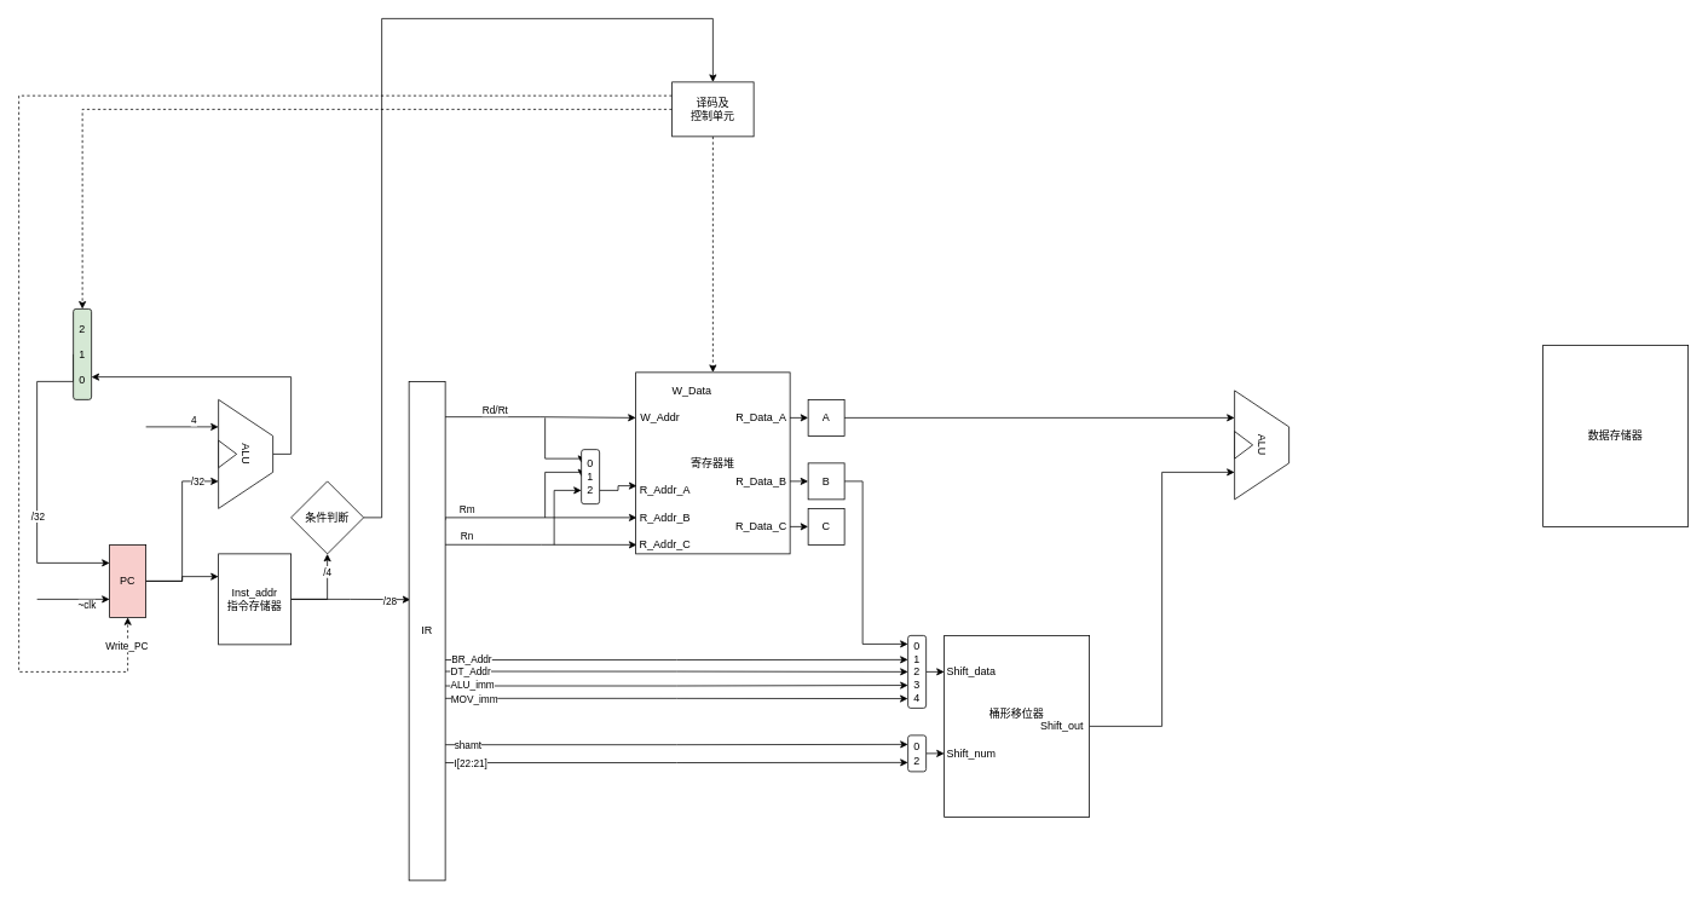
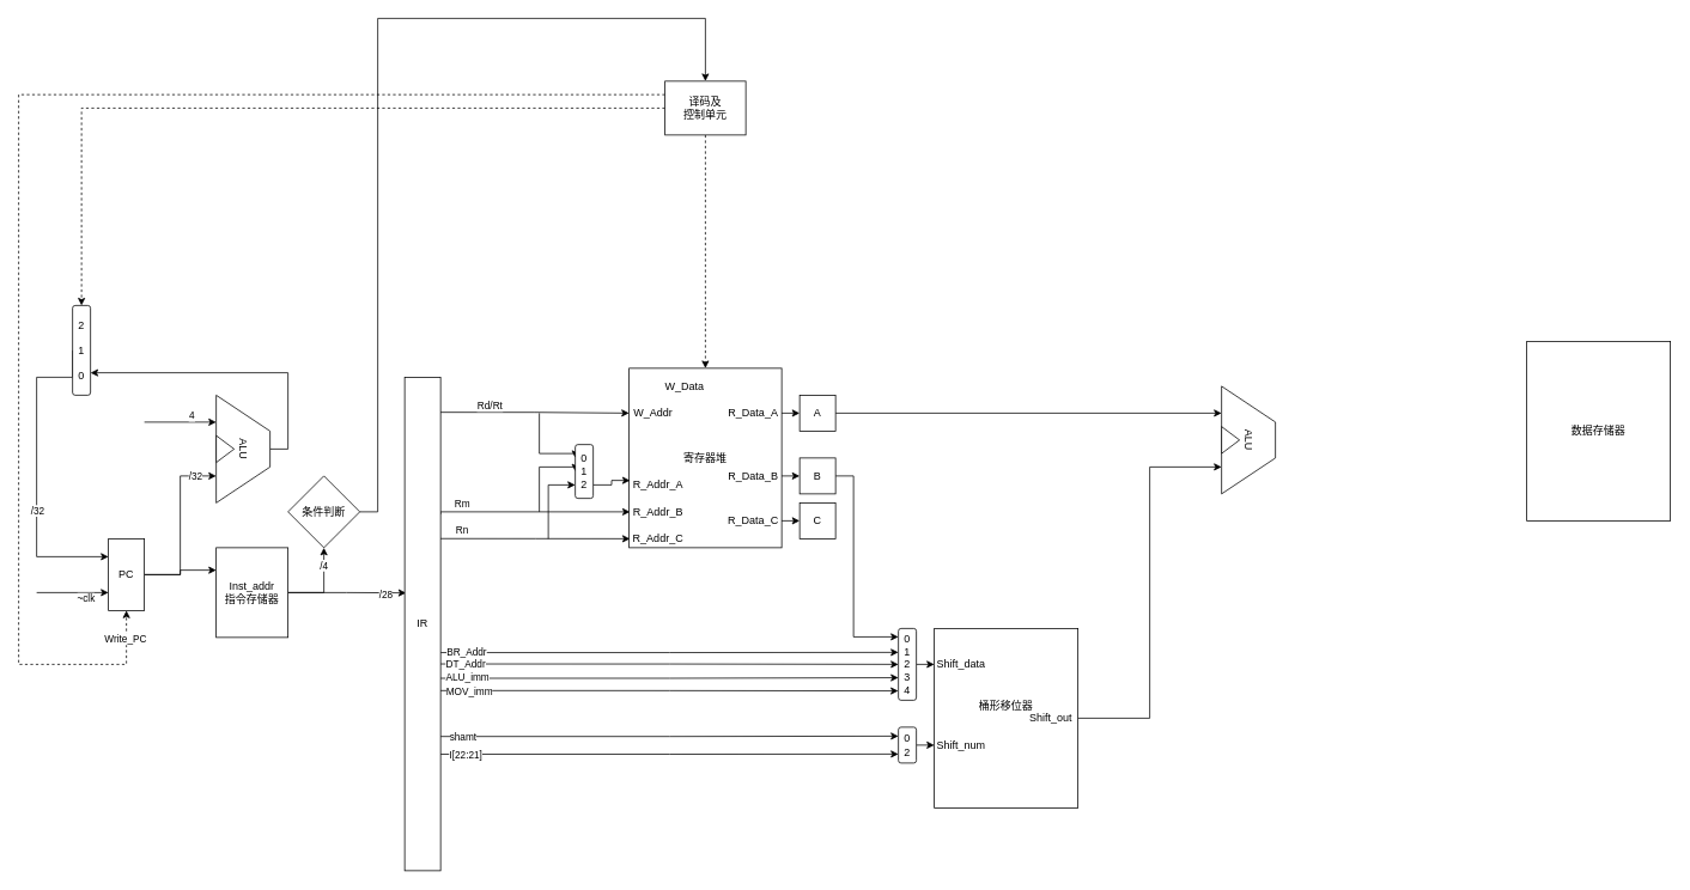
  <mxCell id="0" />
  <mxCell id="1" parent="0" />
  <mxCell id="2" style="edgeStyle=orthogonalEdgeStyle;rounded=0;orthogonalLoop=1;jettySize=auto;html=1;exitX=1;exitY=0.5;exitDx=0;exitDy=0;entryX=0;entryY=0.25;entryDx=0;entryDy=0;" parent="1" source="5" target="16" edge="1"><mxGeometry relative="1" as="geometry" /></mxCell>
  <mxCell id="3" style="edgeStyle=orthogonalEdgeStyle;rounded=0;orthogonalLoop=1;jettySize=auto;html=1;exitX=1;exitY=0.5;exitDx=0;exitDy=0;entryX=0.75;entryY=1;entryDx=0;entryDy=0;" parent="1" source="5" target="10" edge="1"><mxGeometry relative="1" as="geometry" /></mxCell>
  <mxCell id="4" value="/32" style="edgeLabel;html=1;align=center;verticalAlign=middle;resizable=0;points=[];" parent="3" vertex="1" connectable="0"><mxGeometry x="0.683" relative="1" as="geometry"><mxPoint x="6" as="offset" /></mxGeometry></mxCell>
- <mxCell id="5" value="PC" style="rounded=0;whiteSpace=wrap;html=1;fillColor=#f8cecc;" parent="1" vertex="1"><mxGeometry x="120" y="600" width="40" height="80" as="geometry" /></mxCell>
+ <mxCell id="5" value="PC" style="rounded=0;whiteSpace=wrap;html=1;" parent="1" vertex="1"><mxGeometry x="120" y="600" width="40" height="80" as="geometry" /></mxCell>
  <mxCell id="6" style="edgeStyle=orthogonalEdgeStyle;rounded=0;orthogonalLoop=1;jettySize=auto;html=1;exitX=0;exitY=0.5;exitDx=0;exitDy=0;entryX=0;entryY=0.25;entryDx=0;entryDy=0;" parent="1" source="8" target="5" edge="1"><mxGeometry relative="1" as="geometry"><mxPoint x="50" y="630" as="targetPoint" /><Array as="points"><mxPoint x="80" y="420" /><mxPoint x="40" y="420" /><mxPoint x="40" y="620" /></Array></mxGeometry></mxCell>
  <mxCell id="7" value="/32" style="edgeLabel;html=1;align=center;verticalAlign=middle;resizable=0;points=[];" parent="6" vertex="1" connectable="0"><mxGeometry x="0.248" relative="1" as="geometry"><mxPoint as="offset" /></mxGeometry></mxCell>
- <mxCell id="8" value="2&lt;br&gt;&lt;br&gt;1&lt;br&gt;&lt;br&gt;0" style="rounded=1;whiteSpace=wrap;html=1;fillColor=#d5e8d4;" parent="1" vertex="1"><mxGeometry x="80" y="340" width="20" height="100" as="geometry" /></mxCell>
+ <mxCell id="8" value="2&lt;br&gt;&lt;br&gt;1&lt;br&gt;&lt;br&gt;0" style="rounded=1;whiteSpace=wrap;html=1;" parent="1" vertex="1"><mxGeometry x="80" y="340" width="20" height="100" as="geometry" /></mxCell>
  <mxCell id="9" style="edgeStyle=orthogonalEdgeStyle;rounded=0;orthogonalLoop=1;jettySize=auto;html=1;exitX=0.5;exitY=0;exitDx=0;exitDy=0;entryX=1;entryY=0.75;entryDx=0;entryDy=0;" parent="1" source="10" target="8" edge="1"><mxGeometry relative="1" as="geometry" /></mxCell>
  <mxCell id="10" value="ALU" style="shape=trapezoid;perimeter=trapezoidPerimeter;whiteSpace=wrap;html=1;fixedSize=1;rotation=90;size=40;" parent="1" vertex="1"><mxGeometry x="210" y="470" width="120" height="60" as="geometry" /></mxCell>
  <mxCell id="11" value="" style="triangle;whiteSpace=wrap;html=1;" parent="1" vertex="1"><mxGeometry x="240" y="485" width="20" height="30" as="geometry" /></mxCell>
  <mxCell id="12" style="edgeStyle=orthogonalEdgeStyle;rounded=0;orthogonalLoop=1;jettySize=auto;html=1;exitX=1;exitY=0.5;exitDx=0;exitDy=0;entryX=0.038;entryY=0.437;entryDx=0;entryDy=0;entryPerimeter=0;" parent="1" source="16" target="40" edge="1"><mxGeometry relative="1" as="geometry" /></mxCell>
  <mxCell id="13" value="/28" style="edgeLabel;html=1;align=center;verticalAlign=middle;resizable=0;points=[];" vertex="1" connectable="0" parent="12"><mxGeometry x="0.643" y="-1" relative="1" as="geometry"><mxPoint x="1" as="offset" /></mxGeometry></mxCell>
  <mxCell id="14" style="edgeStyle=orthogonalEdgeStyle;rounded=0;orthogonalLoop=1;jettySize=auto;html=1;exitX=1;exitY=0.5;exitDx=0;exitDy=0;entryX=0.5;entryY=1;entryDx=0;entryDy=0;" edge="1" parent="1" source="16" target="51"><mxGeometry relative="1" as="geometry" /></mxCell>
  <mxCell id="15" value="/4" style="edgeLabel;html=1;align=center;verticalAlign=middle;resizable=0;points=[];" vertex="1" connectable="0" parent="14"><mxGeometry x="0.158" y="1" relative="1" as="geometry"><mxPoint y="-19" as="offset" /></mxGeometry></mxCell>
  <mxCell id="16" value="Inst_addr&lt;br&gt;指令存储器" style="rounded=0;whiteSpace=wrap;html=1;" parent="1" vertex="1"><mxGeometry x="240" y="610" width="80" height="100" as="geometry" /></mxCell>
  <mxCell id="17" value="" style="endArrow=classic;html=1;entryX=0;entryY=0.75;entryDx=0;entryDy=0;" parent="1" target="5" edge="1"><mxGeometry width="50" height="50" relative="1" as="geometry"><mxPoint x="40" y="660" as="sourcePoint" /><mxPoint x="360" y="610" as="targetPoint" /></mxGeometry></mxCell>
  <mxCell id="18" value="~clk" style="edgeLabel;html=1;align=center;verticalAlign=middle;resizable=0;points=[];" vertex="1" connectable="0" parent="17"><mxGeometry x="0.383" relative="1" as="geometry"><mxPoint x="-1" y="6" as="offset" /></mxGeometry></mxCell>
  <mxCell id="19" style="edgeStyle=orthogonalEdgeStyle;rounded=0;orthogonalLoop=1;jettySize=auto;html=1;exitX=0.981;exitY=0.071;exitDx=0;exitDy=0;entryX=0;entryY=0.25;entryDx=0;entryDy=0;exitPerimeter=0;" edge="1" parent="1" source="40" target="47"><mxGeometry relative="1" as="geometry" /></mxCell>
  <mxCell id="20" value="Rd/Rt" style="edgeLabel;html=1;align=center;verticalAlign=middle;resizable=0;points=[];" vertex="1" connectable="0" parent="19"><mxGeometry x="-0.272" y="1" relative="1" as="geometry"><mxPoint x="-22" y="-7" as="offset" /></mxGeometry></mxCell>
  <mxCell id="21" style="edgeStyle=orthogonalEdgeStyle;rounded=0;orthogonalLoop=1;jettySize=auto;html=1;entryX=0;entryY=0.5;entryDx=0;entryDy=0;exitX=0.995;exitY=0.278;exitDx=0;exitDy=0;exitPerimeter=0;" edge="1" parent="1" source="40" target="63"><mxGeometry relative="1" as="geometry"><mxPoint x="510" y="570" as="sourcePoint" /><Array as="points"><mxPoint x="490" y="570" /></Array></mxGeometry></mxCell>
  <mxCell id="22" value="Rm" style="edgeLabel;html=1;align=center;verticalAlign=middle;resizable=0;points=[];" vertex="1" connectable="0" parent="21"><mxGeometry x="-0.79" y="1" relative="1" as="geometry"><mxPoint x="5" y="-9" as="offset" /></mxGeometry></mxCell>
  <mxCell id="23" style="edgeStyle=orthogonalEdgeStyle;rounded=0;orthogonalLoop=1;jettySize=auto;html=1;entryX=0;entryY=0.25;entryDx=0;entryDy=0;" edge="1" parent="1" target="66"><mxGeometry relative="1" as="geometry"><mxPoint x="600" y="460" as="sourcePoint" /><Array as="points"><mxPoint x="600" y="505" /></Array></mxGeometry></mxCell>
  <mxCell id="24" style="edgeStyle=orthogonalEdgeStyle;rounded=0;orthogonalLoop=1;jettySize=auto;html=1;entryX=0;entryY=0.5;entryDx=0;entryDy=0;" edge="1" parent="1" target="66"><mxGeometry relative="1" as="geometry"><mxPoint x="600" y="570" as="sourcePoint" /><Array as="points"><mxPoint x="600" y="520" /></Array></mxGeometry></mxCell>
  <mxCell id="25" style="edgeStyle=orthogonalEdgeStyle;rounded=0;orthogonalLoop=1;jettySize=auto;html=1;exitX=0.995;exitY=0.327;exitDx=0;exitDy=0;entryX=0;entryY=0.5;entryDx=0;entryDy=0;exitPerimeter=0;" edge="1" parent="1" source="40" target="64"><mxGeometry relative="1" as="geometry" /></mxCell>
  <mxCell id="26" value="Rn" style="edgeLabel;html=1;align=center;verticalAlign=middle;resizable=0;points=[];" vertex="1" connectable="0" parent="25"><mxGeometry x="-0.776" y="9" relative="1" as="geometry"><mxPoint as="offset" /></mxGeometry></mxCell>
  <mxCell id="27" style="edgeStyle=orthogonalEdgeStyle;rounded=0;orthogonalLoop=1;jettySize=auto;html=1;entryX=0;entryY=0.75;entryDx=0;entryDy=0;" edge="1" parent="1" target="66"><mxGeometry relative="1" as="geometry"><mxPoint x="610" y="600" as="sourcePoint" /><Array as="points"><mxPoint x="610" y="600" /><mxPoint x="610" y="535" /></Array></mxGeometry></mxCell>
  <mxCell id="28" style="edgeStyle=orthogonalEdgeStyle;rounded=0;orthogonalLoop=1;jettySize=auto;html=1;exitX=1;exitY=0.558;exitDx=0;exitDy=0;entryX=-0.002;entryY=0.333;entryDx=0;entryDy=0;exitPerimeter=0;entryPerimeter=0;" edge="1" parent="1" source="40" target="70"><mxGeometry relative="1" as="geometry" /></mxCell>
  <mxCell id="29" value="BR_Addr" style="edgeLabel;html=1;align=center;verticalAlign=middle;resizable=0;points=[];" vertex="1" connectable="0" parent="28"><mxGeometry x="-0.926" y="1" relative="1" as="geometry"><mxPoint x="9" as="offset" /></mxGeometry></mxCell>
  <mxCell id="30" style="edgeStyle=orthogonalEdgeStyle;rounded=0;orthogonalLoop=1;jettySize=auto;html=1;exitX=0.998;exitY=0.581;exitDx=0;exitDy=0;entryX=0;entryY=0.5;entryDx=0;entryDy=0;exitPerimeter=0;" edge="1" parent="1" source="40" target="70"><mxGeometry relative="1" as="geometry" /></mxCell>
  <mxCell id="31" value="DT_Addr" style="edgeLabel;html=1;align=center;verticalAlign=middle;resizable=0;points=[];" vertex="1" connectable="0" parent="30"><mxGeometry x="-0.88" y="1" relative="1" as="geometry"><mxPoint x="-3" y="1" as="offset" /></mxGeometry></mxCell>
  <mxCell id="32" style="edgeStyle=orthogonalEdgeStyle;rounded=0;orthogonalLoop=1;jettySize=auto;html=1;exitX=0.998;exitY=0.61;exitDx=0;exitDy=0;entryX=0;entryY=0.686;entryDx=0;entryDy=0;entryPerimeter=0;exitPerimeter=0;" edge="1" parent="1" source="40" target="70"><mxGeometry relative="1" as="geometry" /></mxCell>
  <mxCell id="33" value="ALU_imm" style="edgeLabel;html=1;align=center;verticalAlign=middle;resizable=0;points=[];" vertex="1" connectable="0" parent="32"><mxGeometry x="-0.891" relative="1" as="geometry"><mxPoint x="2" y="-1" as="offset" /></mxGeometry></mxCell>
  <mxCell id="34" style="edgeStyle=orthogonalEdgeStyle;rounded=0;orthogonalLoop=1;jettySize=auto;html=1;exitX=0.997;exitY=0.635;exitDx=0;exitDy=0;entryX=-0.008;entryY=0.87;entryDx=0;entryDy=0;entryPerimeter=0;exitPerimeter=0;" edge="1" parent="1" source="40" target="70"><mxGeometry relative="1" as="geometry" /></mxCell>
  <mxCell id="35" value="MOV_imm" style="edgeLabel;html=1;align=center;verticalAlign=middle;resizable=0;points=[];" vertex="1" connectable="0" parent="34"><mxGeometry x="-0.898" relative="1" as="geometry"><mxPoint x="6" as="offset" /></mxGeometry></mxCell>
  <mxCell id="36" style="edgeStyle=orthogonalEdgeStyle;rounded=0;orthogonalLoop=1;jettySize=auto;html=1;exitX=0.998;exitY=0.728;exitDx=0;exitDy=0;entryX=0;entryY=0.25;entryDx=0;entryDy=0;exitPerimeter=0;" edge="1" parent="1" source="40" target="78"><mxGeometry relative="1" as="geometry" /></mxCell>
  <mxCell id="37" value="shamt" style="edgeLabel;html=1;align=center;verticalAlign=middle;resizable=0;points=[];" vertex="1" connectable="0" parent="36"><mxGeometry x="-0.893" relative="1" as="geometry"><mxPoint x="-2" as="offset" /></mxGeometry></mxCell>
  <mxCell id="38" style="edgeStyle=orthogonalEdgeStyle;rounded=0;orthogonalLoop=1;jettySize=auto;html=1;exitX=0.998;exitY=0.764;exitDx=0;exitDy=0;entryX=0;entryY=0.75;entryDx=0;entryDy=0;exitPerimeter=0;" edge="1" parent="1" source="40" target="78"><mxGeometry relative="1" as="geometry" /></mxCell>
  <mxCell id="39" value="I[22:21]" style="edgeLabel;html=1;align=center;verticalAlign=middle;resizable=0;points=[];" vertex="1" connectable="0" parent="38"><mxGeometry x="-0.889" relative="1" as="geometry"><mxPoint as="offset" /></mxGeometry></mxCell>
  <mxCell id="40" value="IR" style="rounded=0;whiteSpace=wrap;html=1;" parent="1" vertex="1"><mxGeometry x="450" y="420" width="40" height="550" as="geometry" /></mxCell>
  <mxCell id="41" style="edgeStyle=orthogonalEdgeStyle;rounded=0;orthogonalLoop=1;jettySize=auto;html=1;exitX=0;exitY=0.5;exitDx=0;exitDy=0;strokeColor=none;" edge="1" parent="1" source="46"><mxGeometry relative="1" as="geometry"><mxPoint x="520" y="140" as="targetPoint" /></mxGeometry></mxCell>
  <mxCell id="42" style="edgeStyle=orthogonalEdgeStyle;rounded=0;orthogonalLoop=1;jettySize=auto;html=1;entryX=0.5;entryY=1;entryDx=0;entryDy=0;dashed=1;exitX=0;exitY=0.25;exitDx=0;exitDy=0;" edge="1" parent="1" source="46" target="5"><mxGeometry relative="1" as="geometry"><mxPoint x="600" y="120" as="sourcePoint" /><Array as="points"><mxPoint x="20" y="105" /><mxPoint x="20" y="740" /><mxPoint x="140" y="740" /></Array></mxGeometry></mxCell>
  <mxCell id="43" value="Write_PC" style="edgeLabel;html=1;align=center;verticalAlign=middle;resizable=0;points=[];" vertex="1" connectable="0" parent="42"><mxGeometry x="0.937" y="2" relative="1" as="geometry"><mxPoint y="-17" as="offset" /></mxGeometry></mxCell>
  <mxCell id="44" style="edgeStyle=orthogonalEdgeStyle;rounded=0;orthogonalLoop=1;jettySize=auto;html=1;entryX=0.5;entryY=0;entryDx=0;entryDy=0;dashed=1;exitX=0;exitY=0.5;exitDx=0;exitDy=0;" edge="1" parent="1" source="46" target="8"><mxGeometry relative="1" as="geometry"><mxPoint x="600" y="105" as="sourcePoint" /></mxGeometry></mxCell>
  <mxCell id="45" style="edgeStyle=orthogonalEdgeStyle;rounded=0;orthogonalLoop=1;jettySize=auto;html=1;exitX=0.5;exitY=1;exitDx=0;exitDy=0;entryX=0.5;entryY=0;entryDx=0;entryDy=0;dashed=1;" edge="1" parent="1" source="46" target="47"><mxGeometry relative="1" as="geometry"><Array as="points"><mxPoint x="785" y="150" /></Array></mxGeometry></mxCell>
  <mxCell id="46" value="译码及&lt;br&gt;控制单元" style="rounded=0;whiteSpace=wrap;html=1;" parent="1" vertex="1"><mxGeometry x="740" y="90" width="90" height="60" as="geometry" /></mxCell>
  <mxCell id="47" value="寄存器堆" style="rounded=0;whiteSpace=wrap;html=1;" parent="1" vertex="1"><mxGeometry x="700" y="410" width="170" height="200" as="geometry" /></mxCell>
  <mxCell id="48" style="edgeStyle=orthogonalEdgeStyle;rounded=0;orthogonalLoop=1;jettySize=auto;html=1;exitX=1;exitY=0.5;exitDx=0;exitDy=0;entryX=0.75;entryY=1;entryDx=0;entryDy=0;" edge="1" parent="1" source="49" target="79"><mxGeometry relative="1" as="geometry" /></mxCell>
  <mxCell id="49" value="桶形移位器&lt;br&gt;&amp;nbsp;&lt;br&gt;&amp;nbsp;" style="rounded=0;whiteSpace=wrap;html=1;" parent="1" vertex="1"><mxGeometry x="1040" y="700" width="160" height="200" as="geometry" /></mxCell>
  <mxCell id="50" style="edgeStyle=orthogonalEdgeStyle;rounded=0;orthogonalLoop=1;jettySize=auto;html=1;exitX=1;exitY=0.5;exitDx=0;exitDy=0;entryX=0.5;entryY=0;entryDx=0;entryDy=0;" edge="1" parent="1" source="51" target="46"><mxGeometry relative="1" as="geometry"><mxPoint x="500" y="30" as="targetPoint" /><Array as="points"><mxPoint x="420" y="570" /><mxPoint x="420" y="20" /><mxPoint x="785" y="20" /></Array></mxGeometry></mxCell>
  <mxCell id="51" value="条件判断" style="rhombus;whiteSpace=wrap;html=1;" vertex="1" parent="1"><mxGeometry x="320" y="530" width="80" height="80" as="geometry" /></mxCell>
  <mxCell id="52" style="edgeStyle=orthogonalEdgeStyle;rounded=0;orthogonalLoop=1;jettySize=auto;html=1;exitX=1;exitY=0.5;exitDx=0;exitDy=0;entryX=0.25;entryY=1;entryDx=0;entryDy=0;" edge="1" parent="1" source="53" target="79"><mxGeometry relative="1" as="geometry" /></mxCell>
  <mxCell id="53" value="A" style="rounded=0;whiteSpace=wrap;html=1;" vertex="1" parent="1"><mxGeometry x="890" y="440" width="40" height="40" as="geometry" /></mxCell>
  <mxCell id="54" style="edgeStyle=orthogonalEdgeStyle;rounded=0;orthogonalLoop=1;jettySize=auto;html=1;exitX=1;exitY=0.5;exitDx=0;exitDy=0;entryX=-0.002;entryY=0.117;entryDx=0;entryDy=0;entryPerimeter=0;" edge="1" parent="1" source="55" target="70"><mxGeometry relative="1" as="geometry"><mxPoint x="990" y="710" as="targetPoint" /><Array as="points"><mxPoint x="950" y="530" /><mxPoint x="950" y="709" /></Array></mxGeometry></mxCell>
  <mxCell id="55" value="B" style="rounded=0;whiteSpace=wrap;html=1;" vertex="1" parent="1"><mxGeometry x="890" y="510" width="40" height="40" as="geometry" /></mxCell>
  <mxCell id="56" value="C" style="rounded=0;whiteSpace=wrap;html=1;" vertex="1" parent="1"><mxGeometry x="890" y="560" width="40" height="40" as="geometry" /></mxCell>
  <mxCell id="57" value="" style="endArrow=classic;html=1;entryX=0.25;entryY=1;entryDx=0;entryDy=0;" edge="1" parent="1" target="10"><mxGeometry width="50" height="50" relative="1" as="geometry"><mxPoint x="160" y="470" as="sourcePoint" /><mxPoint x="450" y="450" as="targetPoint" /></mxGeometry></mxCell>
  <mxCell id="58" value="4" style="edgeLabel;html=1;align=center;verticalAlign=middle;resizable=0;points=[];" vertex="1" connectable="0" parent="57"><mxGeometry x="0.483" y="1" relative="1" as="geometry"><mxPoint x="-7" y="-7" as="offset" /></mxGeometry></mxCell>
  <mxCell id="59" value="数据存储器" style="rounded=0;whiteSpace=wrap;html=1;" vertex="1" parent="1"><mxGeometry x="1700" y="380" width="160" height="200" as="geometry" /></mxCell>
  <mxCell id="60" value="W_Addr" style="text;html=1;strokeColor=none;fillColor=none;align=center;verticalAlign=middle;whiteSpace=wrap;rounded=0;" vertex="1" parent="1"><mxGeometry x="707" y="450" width="40" height="20" as="geometry" /></mxCell>
  <mxCell id="61" value="W_Data" style="text;html=1;strokeColor=none;fillColor=none;align=center;verticalAlign=middle;whiteSpace=wrap;rounded=0;" vertex="1" parent="1"><mxGeometry x="742" y="420" width="40" height="20" as="geometry" /></mxCell>
  <mxCell id="62" value="R_Addr_A" style="text;html=1;strokeColor=none;fillColor=none;align=center;verticalAlign=middle;whiteSpace=wrap;rounded=0;" vertex="1" parent="1"><mxGeometry x="701" y="530" width="63" height="20" as="geometry" /></mxCell>
  <mxCell id="63" value="R_Addr_B" style="text;html=1;strokeColor=none;fillColor=none;align=center;verticalAlign=middle;whiteSpace=wrap;rounded=0;" vertex="1" parent="1"><mxGeometry x="701" y="560" width="63" height="20" as="geometry" /></mxCell>
  <mxCell id="64" value="R_Addr_C" style="text;html=1;strokeColor=none;fillColor=none;align=center;verticalAlign=middle;whiteSpace=wrap;rounded=0;" vertex="1" parent="1"><mxGeometry x="701" y="590" width="63" height="20" as="geometry" /></mxCell>
  <mxCell id="65" style="edgeStyle=orthogonalEdgeStyle;rounded=0;orthogonalLoop=1;jettySize=auto;html=1;exitX=1;exitY=0.75;exitDx=0;exitDy=0;entryX=0;entryY=0.25;entryDx=0;entryDy=0;" edge="1" parent="1" source="66" target="62"><mxGeometry relative="1" as="geometry" /></mxCell>
  <mxCell id="66" value="0&lt;br&gt;1&lt;br&gt;2" style="rounded=1;whiteSpace=wrap;html=1;" vertex="1" parent="1"><mxGeometry x="640" y="495" width="20" height="60" as="geometry" /></mxCell>
  <mxCell id="67" value="Shift_data" style="text;html=1;strokeColor=none;fillColor=none;align=center;verticalAlign=middle;whiteSpace=wrap;rounded=0;" vertex="1" parent="1"><mxGeometry x="1040" y="730" width="60" height="20" as="geometry" /></mxCell>
  <mxCell id="68" value="Shift_num" style="text;html=1;strokeColor=none;fillColor=none;align=center;verticalAlign=middle;whiteSpace=wrap;rounded=0;" vertex="1" parent="1"><mxGeometry x="1040" y="820" width="60" height="20" as="geometry" /></mxCell>
  <mxCell id="69" style="edgeStyle=orthogonalEdgeStyle;rounded=0;orthogonalLoop=1;jettySize=auto;html=1;exitX=1;exitY=0.5;exitDx=0;exitDy=0;entryX=0;entryY=0.5;entryDx=0;entryDy=0;" edge="1" parent="1" source="70" target="67"><mxGeometry relative="1" as="geometry" /></mxCell>
  <mxCell id="70" value="0&lt;br&gt;1&lt;br&gt;2&lt;br&gt;3&lt;br&gt;4" style="rounded=1;whiteSpace=wrap;html=1;" vertex="1" parent="1"><mxGeometry x="1000" y="700" width="20" height="80" as="geometry" /></mxCell>
  <mxCell id="71" style="edgeStyle=orthogonalEdgeStyle;rounded=0;orthogonalLoop=1;jettySize=auto;html=1;exitX=1;exitY=0.5;exitDx=0;exitDy=0;entryX=0;entryY=0.5;entryDx=0;entryDy=0;" edge="1" parent="1" source="72" target="53"><mxGeometry relative="1" as="geometry" /></mxCell>
  <mxCell id="72" value="R_Data_A" style="text;html=1;strokeColor=none;fillColor=none;align=center;verticalAlign=middle;whiteSpace=wrap;rounded=0;" vertex="1" parent="1"><mxGeometry x="807" y="450" width="63" height="20" as="geometry" /></mxCell>
  <mxCell id="73" style="edgeStyle=orthogonalEdgeStyle;rounded=0;orthogonalLoop=1;jettySize=auto;html=1;exitX=1;exitY=0.5;exitDx=0;exitDy=0;entryX=0;entryY=0.5;entryDx=0;entryDy=0;" edge="1" parent="1" source="74" target="55"><mxGeometry relative="1" as="geometry" /></mxCell>
  <mxCell id="74" value="R_Data_B" style="text;html=1;strokeColor=none;fillColor=none;align=center;verticalAlign=middle;whiteSpace=wrap;rounded=0;" vertex="1" parent="1"><mxGeometry x="807" y="520" width="63" height="20" as="geometry" /></mxCell>
  <mxCell id="75" style="edgeStyle=orthogonalEdgeStyle;rounded=0;orthogonalLoop=1;jettySize=auto;html=1;exitX=1;exitY=0.5;exitDx=0;exitDy=0;entryX=0;entryY=0.5;entryDx=0;entryDy=0;" edge="1" parent="1" source="76" target="56"><mxGeometry relative="1" as="geometry" /></mxCell>
  <mxCell id="76" value="R_Data_C" style="text;html=1;strokeColor=none;fillColor=none;align=center;verticalAlign=middle;whiteSpace=wrap;rounded=0;" vertex="1" parent="1"><mxGeometry x="807" y="570" width="63" height="20" as="geometry" /></mxCell>
  <mxCell id="77" style="edgeStyle=orthogonalEdgeStyle;rounded=0;orthogonalLoop=1;jettySize=auto;html=1;exitX=1;exitY=0.5;exitDx=0;exitDy=0;entryX=0;entryY=0.5;entryDx=0;entryDy=0;" edge="1" parent="1" source="78" target="68"><mxGeometry relative="1" as="geometry" /></mxCell>
  <mxCell id="78" value="0&lt;br&gt;2" style="rounded=1;whiteSpace=wrap;html=1;" vertex="1" parent="1"><mxGeometry x="1000" y="810" width="20" height="40" as="geometry" /></mxCell>
  <mxCell id="79" value="ALU" style="shape=trapezoid;perimeter=trapezoidPerimeter;whiteSpace=wrap;html=1;fixedSize=1;rotation=90;size=40;" vertex="1" parent="1"><mxGeometry x="1330" y="460" width="120" height="60" as="geometry" /></mxCell>
  <mxCell id="80" value="" style="triangle;whiteSpace=wrap;html=1;" vertex="1" parent="1"><mxGeometry x="1360" y="475" width="20" height="30" as="geometry" /></mxCell>
  <mxCell id="81" value="Shift_out" style="text;html=1;strokeColor=none;fillColor=none;align=center;verticalAlign=middle;whiteSpace=wrap;rounded=0;" vertex="1" parent="1"><mxGeometry x="1140" y="790" width="60" height="20" as="geometry" /></mxCell>
